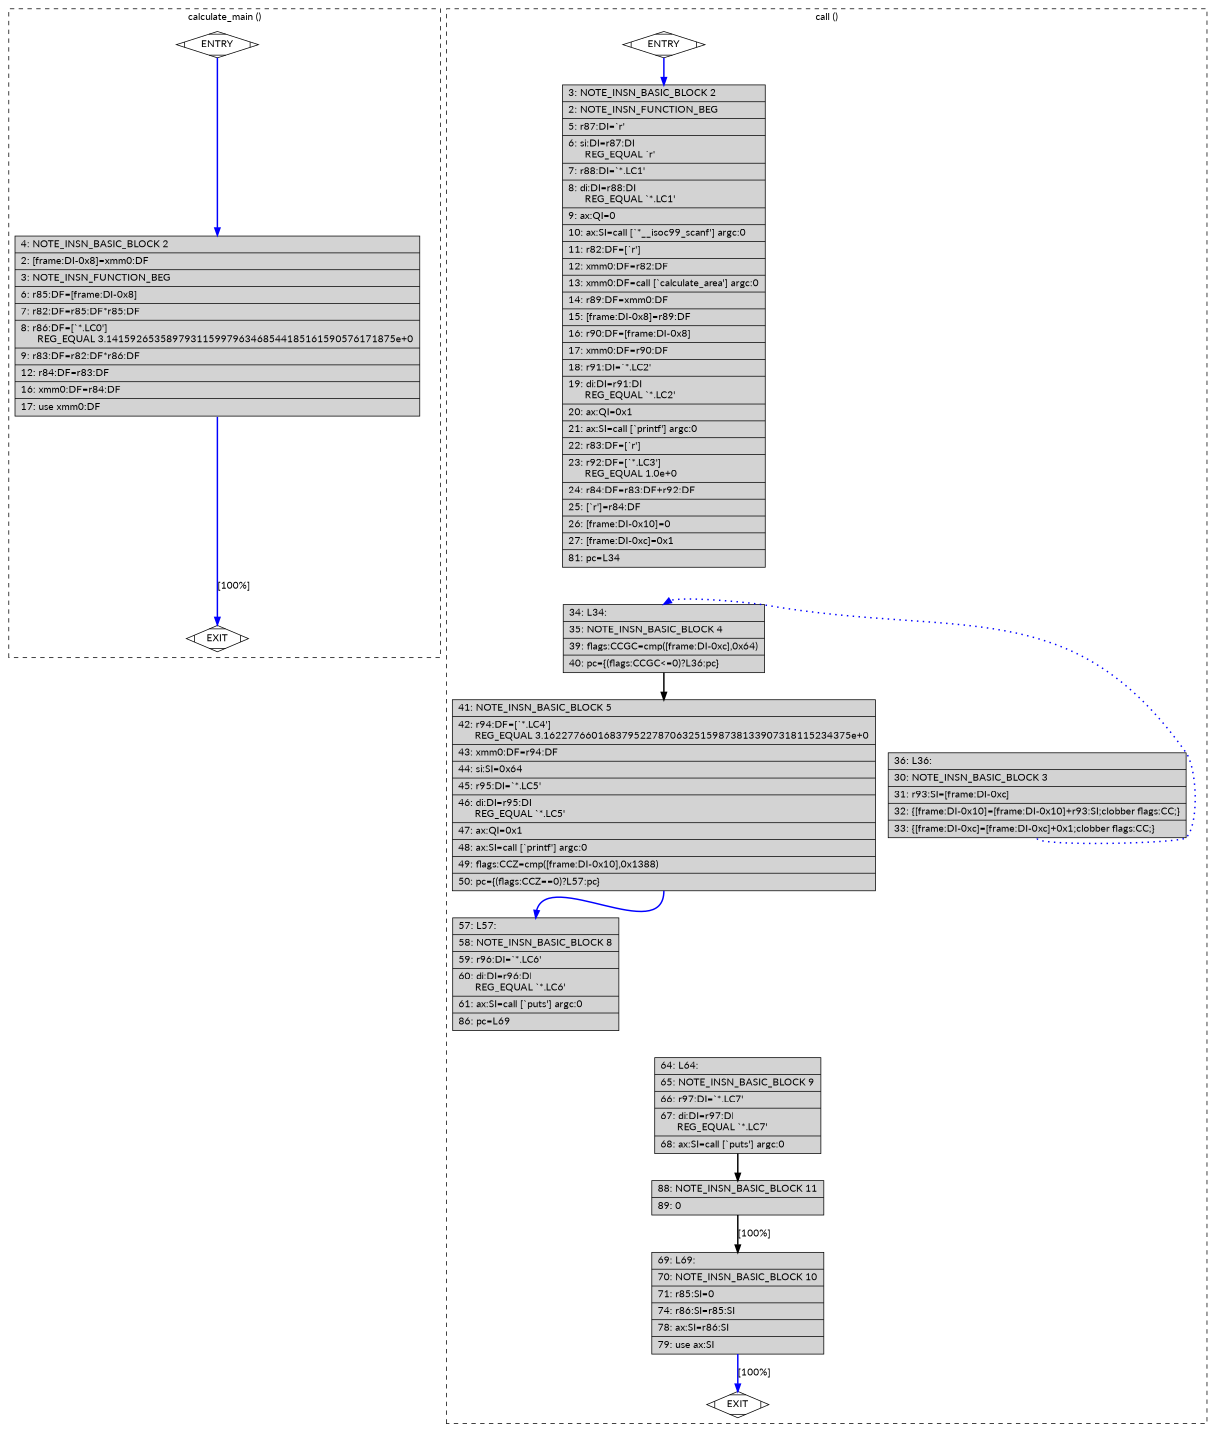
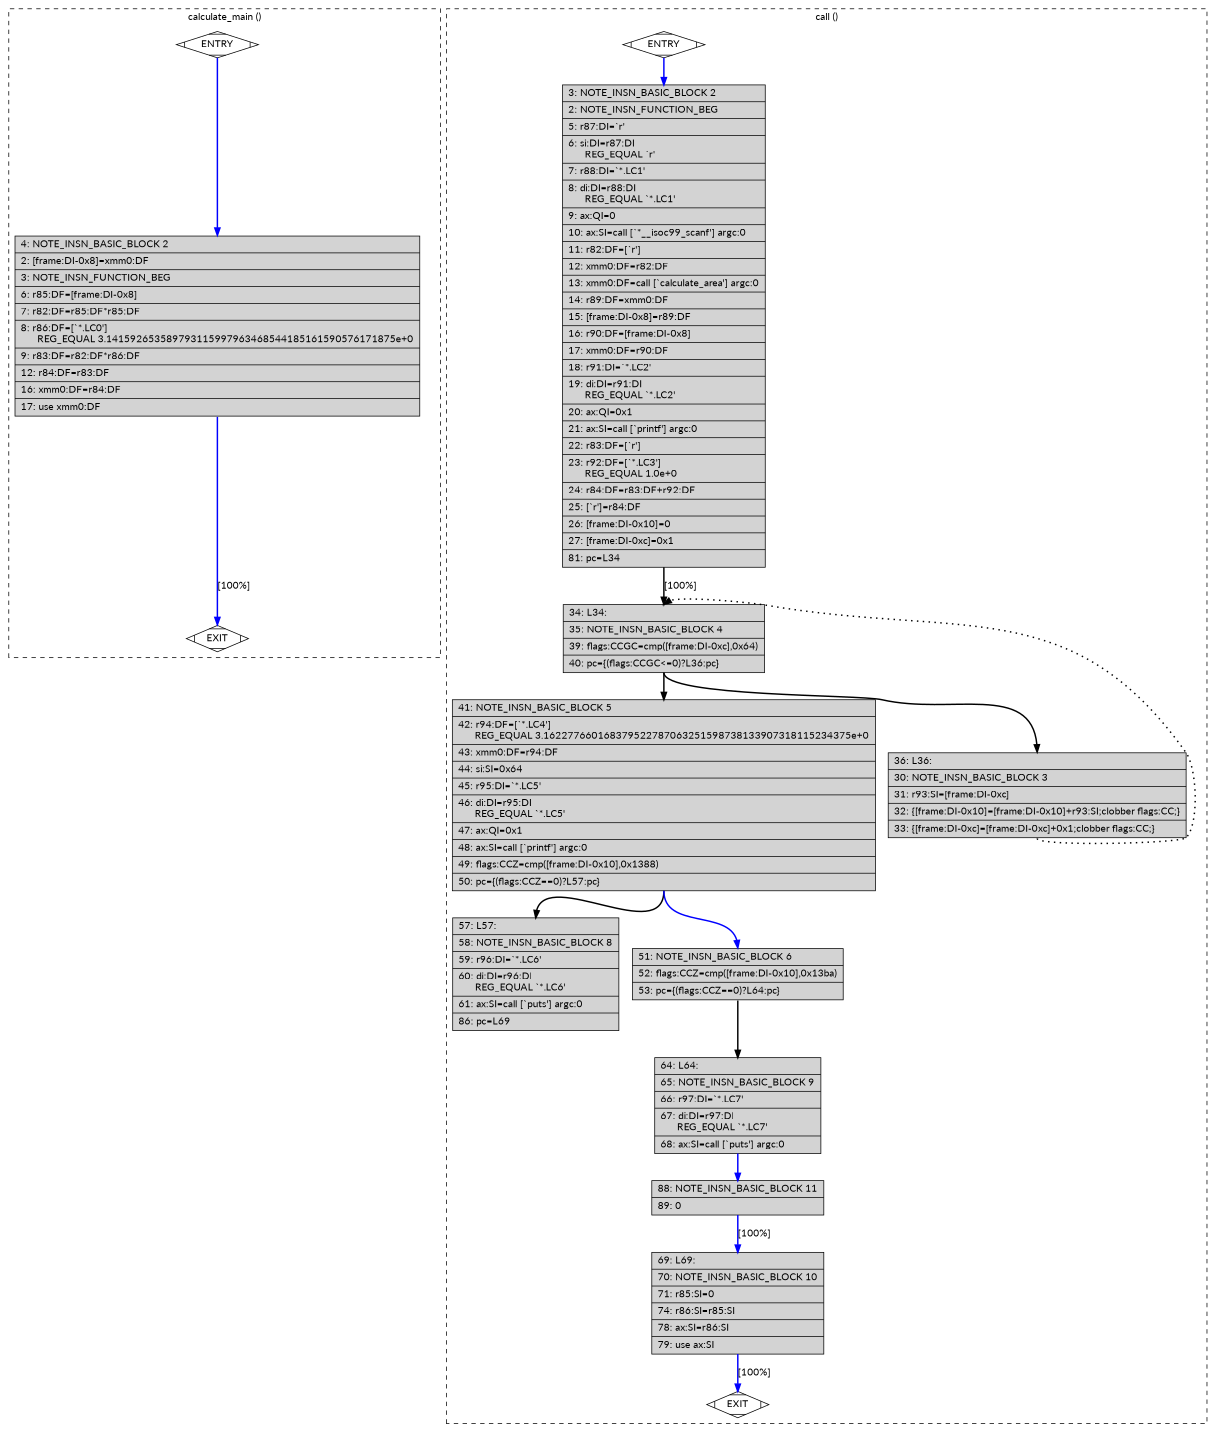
  digraph {
    fontname=Lato
    node [fillcolor=lightgrey fontname=Lato shape=record style=filled]
    edge [color=blue constraint=true fontname=Lato headport=n style="solid,bold" tailport=s weight=100]
    n1 [fillcolor=white label=ENTRY shape=Mdiamond]
    n2 [label="{\ \ \ \ 4:\ NOTE_INSN_BASIC_BLOCK\ 2\l|\ \ \ \ 2:\ [frame:DI-0x8]=xmm0:DF\l|\ \ \ \ 3:\ NOTE_INSN_FUNCTION_BEG\l|\ \ \ \ 6:\ r85:DF=[frame:DI-0x8]\l|\ \ \ \ 7:\ r82:DF=r85:DF*r85:DF\l|\ \ \ \ 8:\ r86:DF=[`*.LC0']\l\ \ \ \ \ \ REG_EQUAL\ 3.141592653589793115997963468544185161590576171875e+0\l|\ \ \ \ 9:\ r83:DF=r82:DF*r86:DF\l|\ \ \ 12:\ r84:DF=r83:DF\l|\ \ \ 16:\ xmm0:DF=r84:DF\l|\ \ \ 17:\ use\ xmm0:DF\l}"]
    n3 [fillcolor=white label=EXIT shape=Mdiamond]
    n4 [fillcolor=white label=ENTRY shape=Mdiamond]
    n5 [label="{\ \ \ \ 3:\ NOTE_INSN_BASIC_BLOCK\ 2\l|\ \ \ \ 2:\ NOTE_INSN_FUNCTION_BEG\l|\ \ \ \ 5:\ r87:DI=`r'\l|\ \ \ \ 6:\ si:DI=r87:DI\l\ \ \ \ \ \ REG_EQUAL\ `r'\l|\ \ \ \ 7:\ r88:DI=`*.LC1'\l|\ \ \ \ 8:\ di:DI=r88:DI\l\ \ \ \ \ \ REG_EQUAL\ `*.LC1'\l|\ \ \ \ 9:\ ax:QI=0\l|\ \ \ 10:\ ax:SI=call\ [`*__isoc99_scanf']\ argc:0\l|\ \ \ 11:\ r82:DF=[`r']\l|\ \ \ 12:\ xmm0:DF=r82:DF\l|\ \ \ 13:\ xmm0:DF=call\ [`calculate_area']\ argc:0\l|\ \ \ 14:\ r89:DF=xmm0:DF\l|\ \ \ 15:\ [frame:DI-0x8]=r89:DF\l|\ \ \ 16:\ r90:DF=[frame:DI-0x8]\l|\ \ \ 17:\ xmm0:DF=r90:DF\l|\ \ \ 18:\ r91:DI=`*.LC2'\l|\ \ \ 19:\ di:DI=r91:DI\l\ \ \ \ \ \ REG_EQUAL\ `*.LC2'\l|\ \ \ 20:\ ax:QI=0x1\l|\ \ \ 21:\ ax:SI=call\ [`printf']\ argc:0\l|\ \ \ 22:\ r83:DF=[`r']\l|\ \ \ 23:\ r92:DF=[`*.LC3']\l\ \ \ \ \ \ REG_EQUAL\ 1.0e+0\l|\ \ \ 24:\ r84:DF=r83:DF+r92:DF\l|\ \ \ 25:\ [`r']=r84:DF\l|\ \ \ 26:\ [frame:DI-0x10]=0\l|\ \ \ 27:\ [frame:DI-0xc]=0x1\l|\ \ \ 81:\ pc=L34\l}"]
    n6 [fillcolor=white label=EXIT shape=Mdiamond]
    n7 [label="{\ \ \ 34:\ L34:\l|\ \ \ 35:\ NOTE_INSN_BASIC_BLOCK\ 4\l|\ \ \ 39:\ flags:CCGC=cmp([frame:DI-0xc],0x64)\l|\ \ \ 40:\ pc=\{(flags:CCGC\<=0)?L36:pc\}\l}"]
    n8 [label="{\ \ \ 41:\ NOTE_INSN_BASIC_BLOCK\ 5\l|\ \ \ 42:\ r94:DF=[`*.LC4']\l\ \ \ \ \ \ REG_EQUAL\ 3.162277660168379522787063251598738133907318115234375e+0\l|\ \ \ 43:\ xmm0:DF=r94:DF\l|\ \ \ 44:\ si:SI=0x64\l|\ \ \ 45:\ r95:DI=`*.LC5'\l|\ \ \ 46:\ di:DI=r95:DI\l\ \ \ \ \ \ REG_EQUAL\ `*.LC5'\l|\ \ \ 47:\ ax:QI=0x1\l|\ \ \ 48:\ ax:SI=call\ [`printf']\ argc:0\l|\ \ \ 49:\ flags:CCZ=cmp([frame:DI-0x10],0x1388)\l|\ \ \ 50:\ pc=\{(flags:CCZ==0)?L57:pc\}\l}"]
    n9 [label="{\ \ \ 36:\ L36:\l|\ \ \ 30:\ NOTE_INSN_BASIC_BLOCK\ 3\l|\ \ \ 31:\ r93:SI=[frame:DI-0xc]\l|\ \ \ 32:\ \{[frame:DI-0x10]=[frame:DI-0x10]+r93:SI;clobber\ flags:CC;\}\l|\ \ \ 33:\ \{[frame:DI-0xc]=[frame:DI-0xc]+0x1;clobber\ flags:CC;\}\l}"]
    n10 [label="{\ \ \ 57:\ L57:\l|\ \ \ 58:\ NOTE_INSN_BASIC_BLOCK\ 8\l|\ \ \ 59:\ r96:DI=`*.LC6'\l|\ \ \ 60:\ di:DI=r96:DI\l\ \ \ \ \ \ REG_EQUAL\ `*.LC6'\l|\ \ \ 61:\ ax:SI=call\ [`puts']\ argc:0\l|\ \ \ 86:\ pc=L69\l}"]
+   n11 [label="{\ \ \ 51:\ NOTE_INSN_BASIC_BLOCK\ 6\l|\ \ \ 52:\ flags:CCZ=cmp([frame:DI-0x10],0x13ba)\l|\ \ \ 53:\ pc=\{(flags:CCZ==0)?L64:pc\}\l}"]
    n12 [label="{\ \ \ 69:\ L69:\l|\ \ \ 70:\ NOTE_INSN_BASIC_BLOCK\ 10\l|\ \ \ 71:\ r85:SI=0\l|\ \ \ 74:\ r86:SI=r85:SI\l|\ \ \ 78:\ ax:SI=r86:SI\l|\ \ \ 79:\ use\ ax:SI\l}"]
    n13 [label="{\ \ \ 64:\ L64:\l|\ \ \ 65:\ NOTE_INSN_BASIC_BLOCK\ 9\l|\ \ \ 66:\ r97:DI=`*.LC7'\l|\ \ \ 67:\ di:DI=r97:DI\l\ \ \ \ \ \ REG_EQUAL\ `*.LC7'\l|\ \ \ 68:\ ax:SI=call\ [`puts']\ argc:0\l}"]
    n14 [label="{\ \ \ 88:\ NOTE_INSN_BASIC_BLOCK\ 11\l|\ \ \ 89:\ 0\l}"]
    subgraph cluster_1 {
      color=black
      label="calculate_main ()"
      style=dashed
      n1
      n2
      n3
    }
    subgraph cluster_2 {
      color=black
      label="call ()"
      style=dashed
      n4
      n5
      n6
      n7
      n8
      n9
      n10
+     n11
      n12
      n13
      n14
    }
    n1 -> n2
    n1 -> n3 [style=invis color="" weight=""]
    n2 -> n3 [label="[100%]"]
    n4 -> n5
    n4 -> n6 [style=invis color="" weight=""]
+   n5 -> n7 [color=black label="[100%]" weight=10]
    n7 -> n8 [color=black]
-   n8 -> n10 [weight=10]
-   n9 -> n7 [constraint=false style="dotted,bold" weight=10]
+   n7 -> n9 [color=black weight=10]
+   n8 -> n10 [color=black weight=10]
+   n8 -> n11
+   n9 -> n7 [color=black constraint=false style="dotted,bold" weight=10]
+   n11 -> n13 [color=black weight=10]
    n12 -> n6 [label="[100%]"]
-   n13 -> n14 [color=black]
-   n14 -> n12 [color=black label="[100%]"]
+   n13 -> n14
+   n14 -> n12 [label="[100%]"]
  }
